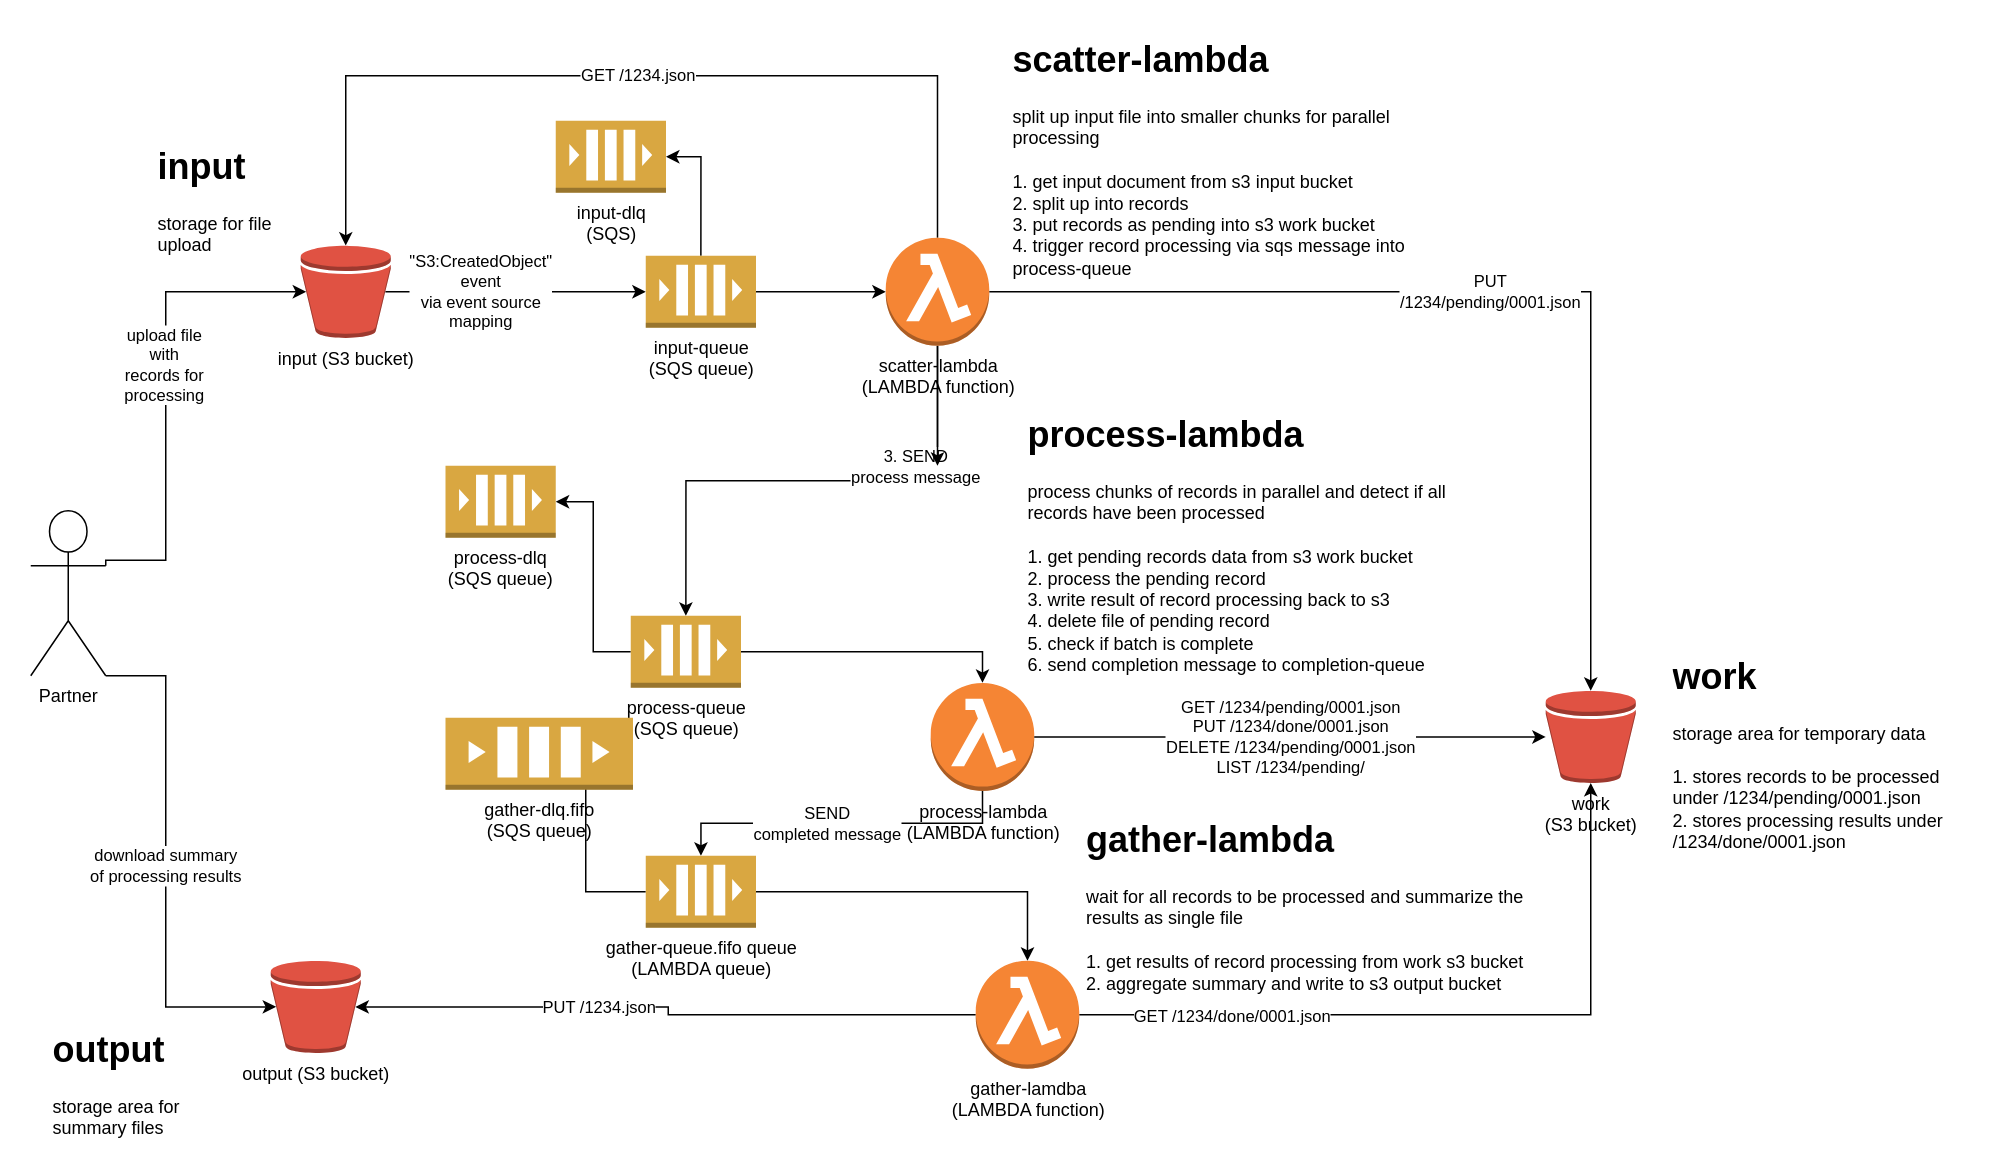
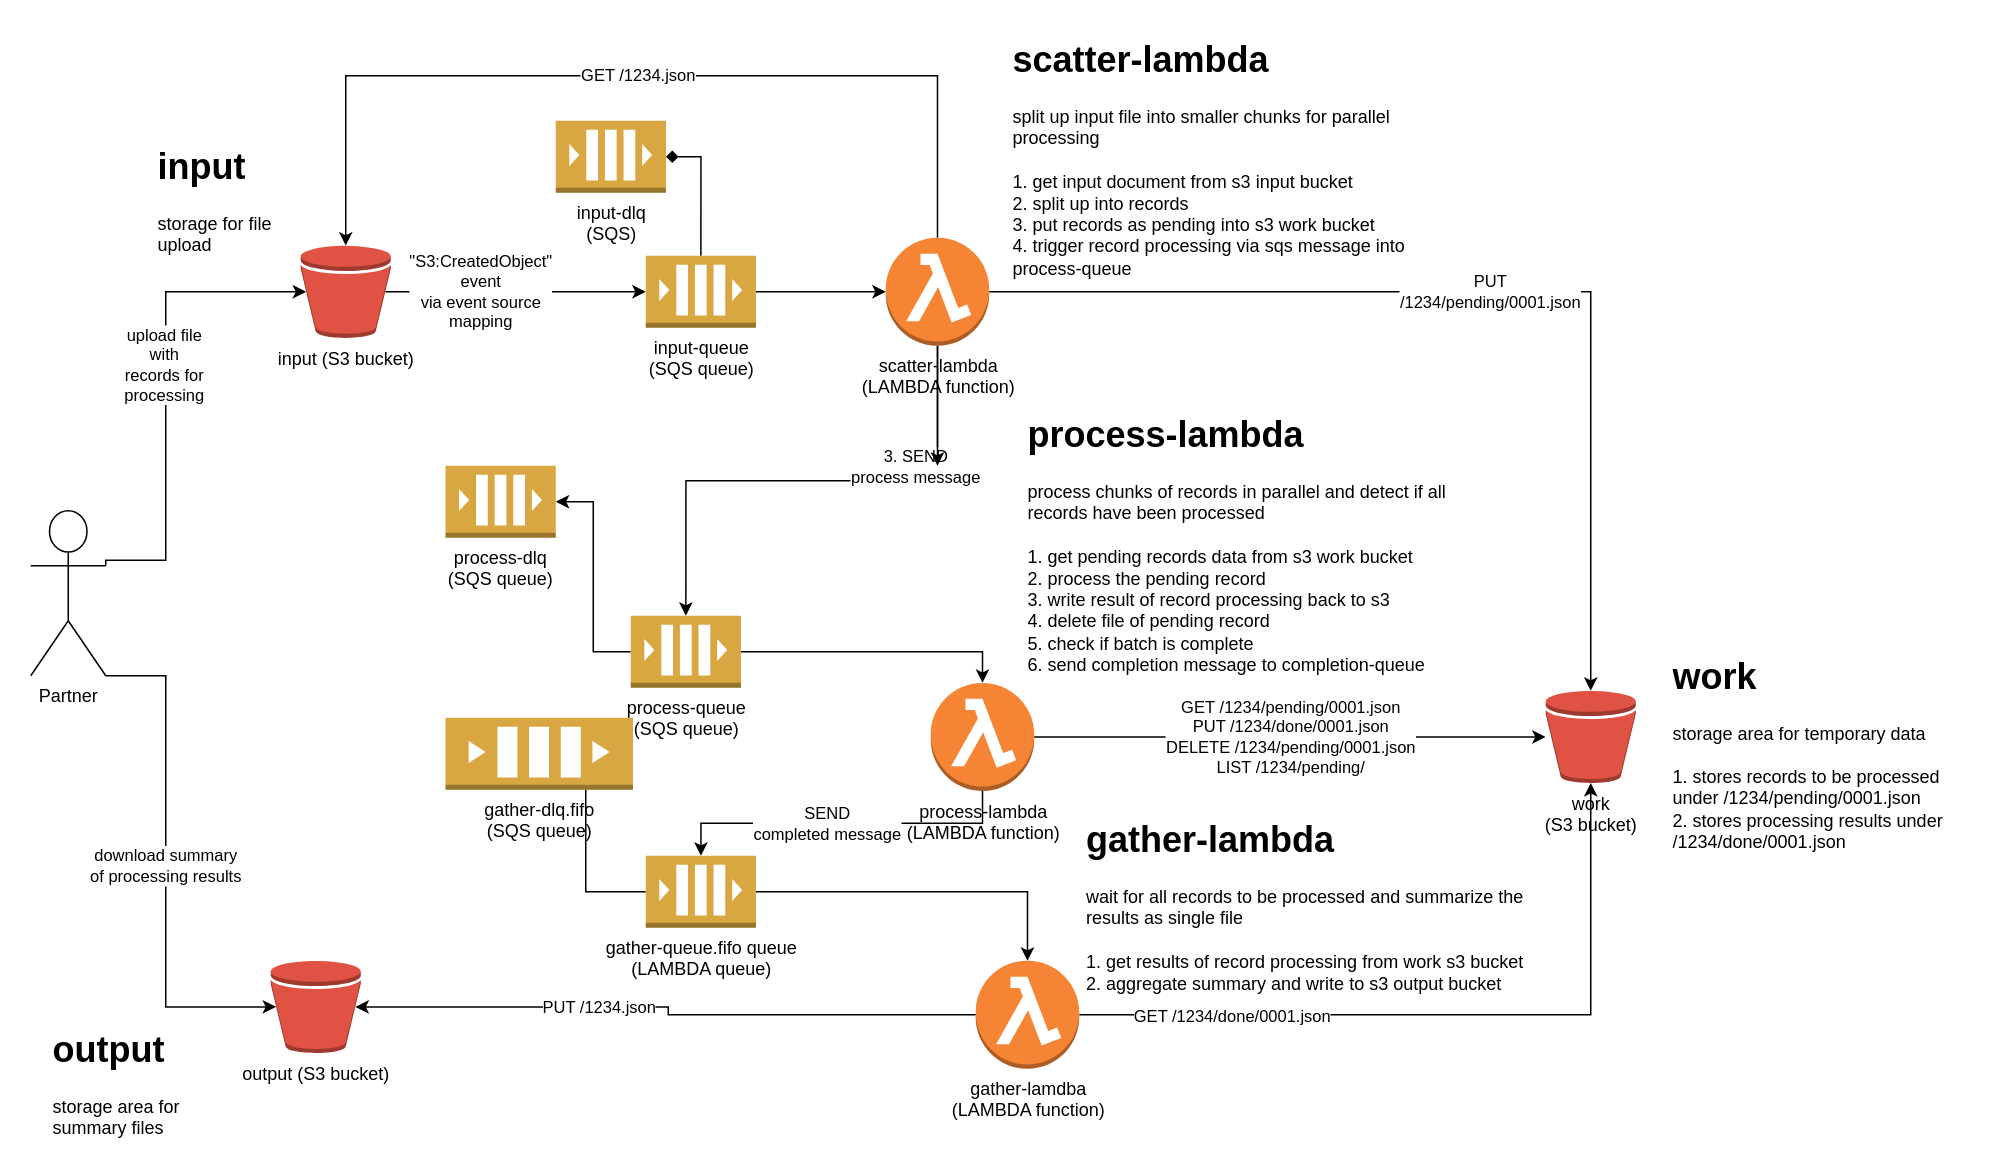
  <mxCell id="0" />
  <mxCell id="1" parent="0" />
  <mxCell id="2" value="&quot;S3:CreatedObject&quot;&lt;br&gt;event&lt;br&gt;via event source&lt;br&gt;mapping" style="edgeStyle=orthogonalEdgeStyle;rounded=0;orthogonalLoop=1;jettySize=auto;html=1;exitX=0.94;exitY=0.5;exitDx=0;exitDy=0;exitPerimeter=0;" parent="1" source="3" target="6" edge="1"><mxGeometry x="-0.267" relative="1" as="geometry"><mxPoint as="offset" /></mxGeometry></mxCell>
  <mxCell id="3" value="input (S3 bucket)" style="outlineConnect=0;dashed=0;verticalLabelPosition=bottom;verticalAlign=top;align=center;html=1;shape=mxgraph.aws3.bucket;fillColor=#E05243;gradientColor=none;" parent="1" vertex="1"><mxGeometry x="200" y="163.25" width="60" height="61.5" as="geometry" /></mxCell>
  <mxCell id="4" style="edgeStyle=orthogonalEdgeStyle;rounded=0;orthogonalLoop=1;jettySize=auto;html=1;exitX=1;exitY=0.5;exitDx=0;exitDy=0;exitPerimeter=0;entryX=0;entryY=0.5;entryDx=0;entryDy=0;entryPerimeter=0;" parent="1" source="6" target="23" edge="1"><mxGeometry relative="1" as="geometry" /></mxCell>
- <mxCell id="5" style="edgeStyle=orthogonalEdgeStyle;rounded=0;orthogonalLoop=1;jettySize=auto;html=1;exitX=0.5;exitY=0;exitDx=0;exitDy=0;exitPerimeter=0;entryX=1;entryY=0.5;entryDx=0;entryDy=0;entryPerimeter=0;" parent="1" source="6" target="33" edge="1"><mxGeometry relative="1" as="geometry" /></mxCell>
+ <mxCell id="5" style="edgeStyle=orthogonalEdgeStyle;rounded=0;orthogonalLoop=1;jettySize=auto;html=1;exitX=0.5;exitY=0;exitDx=0;exitDy=0;exitPerimeter=0;entryX=1;entryY=0.5;entryDx=0;entryDy=0;entryPerimeter=0;endArrow=diamond;" parent="1" source="6" target="33" edge="1"><mxGeometry relative="1" as="geometry" /></mxCell>
  <mxCell id="6" value="input-queue&lt;br&gt;(SQS queue)" style="outlineConnect=0;dashed=0;verticalLabelPosition=bottom;verticalAlign=top;align=center;html=1;shape=mxgraph.aws3.queue;fillColor=#D9A741;gradientColor=none;" parent="1" vertex="1"><mxGeometry x="430" y="170" width="73.5" height="48" as="geometry" /></mxCell>
  <mxCell id="7" style="edgeStyle=orthogonalEdgeStyle;rounded=0;orthogonalLoop=1;jettySize=auto;html=1;exitX=0.5;exitY=1;exitDx=0;exitDy=0;exitPerimeter=0;" parent="1" source="9" target="14" edge="1"><mxGeometry relative="1" as="geometry" /></mxCell>
  <mxCell id="8" value="SEND&lt;br&gt;completed message" style="edgeLabel;html=1;align=center;verticalAlign=middle;resizable=0;points=[];" parent="7" vertex="1" connectable="0"><mxGeometry x="-0.399" relative="1" as="geometry"><mxPoint x="-57.15" y="-0.4" as="offset" /></mxGeometry></mxCell>
  <mxCell id="9" value="process-lambda&lt;br&gt;(LAMBDA function)" style="outlineConnect=0;dashed=0;verticalLabelPosition=bottom;verticalAlign=top;align=center;html=1;shape=mxgraph.aws3.lambda_function;fillColor=#F58534;gradientColor=none;" parent="1" vertex="1"><mxGeometry x="620" y="454.75" width="69" height="72" as="geometry" /></mxCell>
  <mxCell id="10" value="work&lt;br&gt;(S3 bucket)" style="outlineConnect=0;dashed=0;verticalLabelPosition=bottom;verticalAlign=top;align=center;html=1;shape=mxgraph.aws3.bucket;fillColor=#E05243;gradientColor=none;" parent="1" vertex="1"><mxGeometry x="1030" y="460" width="60" height="61.5" as="geometry" /></mxCell>
  <mxCell id="11" value="output (S3 bucket)" style="outlineConnect=0;dashed=0;verticalLabelPosition=bottom;verticalAlign=top;align=center;html=1;shape=mxgraph.aws3.bucket;fillColor=#E05243;gradientColor=none;" parent="1" vertex="1"><mxGeometry x="180" y="640" width="60" height="61.5" as="geometry" /></mxCell>
  <mxCell id="12" style="edgeStyle=orthogonalEdgeStyle;rounded=0;orthogonalLoop=1;jettySize=auto;html=1;exitX=1;exitY=0.5;exitDx=0;exitDy=0;exitPerimeter=0;entryX=0.5;entryY=0;entryDx=0;entryDy=0;entryPerimeter=0;" parent="1" source="14" target="28" edge="1"><mxGeometry relative="1" as="geometry" /></mxCell>
  <mxCell id="13" style="edgeStyle=orthogonalEdgeStyle;rounded=0;orthogonalLoop=1;jettySize=auto;html=1;exitX=0;exitY=0.5;exitDx=0;exitDy=0;exitPerimeter=0;entryX=1;entryY=0.5;entryDx=0;entryDy=0;entryPerimeter=0;" parent="1" source="14" target="35" edge="1"><mxGeometry relative="1" as="geometry"><mxPoint x="370" y="524" as="targetPoint" /><Array as="points"><mxPoint x="390" y="594" /><mxPoint x="390" y="502" /></Array></mxGeometry></mxCell>
  <mxCell id="14" value="gather-queue.fifo queue&lt;br&gt;(LAMBDA queue)" style="outlineConnect=0;dashed=0;verticalLabelPosition=bottom;verticalAlign=top;align=center;html=1;shape=mxgraph.aws3.queue;fillColor=#D9A741;gradientColor=none;" parent="1" vertex="1"><mxGeometry x="430" y="570" width="73.5" height="48" as="geometry" /></mxCell>
  <mxCell id="15" style="edgeStyle=orthogonalEdgeStyle;rounded=0;orthogonalLoop=1;jettySize=auto;html=1;exitX=1;exitY=0.5;exitDx=0;exitDy=0;exitPerimeter=0;entryX=0.5;entryY=0;entryDx=0;entryDy=0;entryPerimeter=0;" parent="1" source="17" target="9" edge="1"><mxGeometry relative="1" as="geometry" /></mxCell>
  <mxCell id="16" style="edgeStyle=orthogonalEdgeStyle;rounded=0;orthogonalLoop=1;jettySize=auto;html=1;exitX=0;exitY=0.5;exitDx=0;exitDy=0;exitPerimeter=0;entryX=1;entryY=0.5;entryDx=0;entryDy=0;entryPerimeter=0;" parent="1" source="17" target="34" edge="1"><mxGeometry relative="1" as="geometry" /></mxCell>
  <mxCell id="17" value="process-queue&lt;br&gt;(SQS queue)" style="outlineConnect=0;dashed=0;verticalLabelPosition=bottom;verticalAlign=top;align=center;html=1;shape=mxgraph.aws3.queue;fillColor=#D9A741;gradientColor=none;" parent="1" vertex="1"><mxGeometry x="420" y="410" width="73.5" height="48" as="geometry" /></mxCell>
  <mxCell id="18" value="PUT&lt;br&gt;/1234/pending/0001.json" style="edgeStyle=orthogonalEdgeStyle;rounded=0;orthogonalLoop=1;jettySize=auto;html=1;exitX=1;exitY=0.5;exitDx=0;exitDy=0;exitPerimeter=0;entryX=0.5;entryY=0;entryDx=0;entryDy=0;entryPerimeter=0;" parent="1" source="23" target="10" edge="1"><mxGeometry relative="1" as="geometry" /></mxCell>
  <mxCell id="19" style="edgeStyle=orthogonalEdgeStyle;rounded=0;orthogonalLoop=1;jettySize=auto;html=1;exitX=0.5;exitY=1;exitDx=0;exitDy=0;exitPerimeter=0;entryX=0.5;entryY=0;entryDx=0;entryDy=0;entryPerimeter=0;" parent="1" source="23" target="17" edge="1"><mxGeometry relative="1" as="geometry" /></mxCell>
  <mxCell id="20" value="3. SEND&lt;br&gt;process message" style="edgeLabel;html=1;align=center;verticalAlign=middle;resizable=0;points=[];" parent="19" vertex="1" connectable="0"><mxGeometry x="-0.542" y="-15" relative="1" as="geometry"><mxPoint as="offset" /></mxGeometry></mxCell>
  <mxCell id="21" value="GET /1234.json" style="edgeStyle=orthogonalEdgeStyle;rounded=0;orthogonalLoop=1;jettySize=auto;html=1;exitX=0.5;exitY=0;exitDx=0;exitDy=0;exitPerimeter=0;entryX=0.5;entryY=0;entryDx=0;entryDy=0;entryPerimeter=0;" parent="1" source="23" target="3" edge="1"><mxGeometry relative="1" as="geometry"><Array as="points"><mxPoint x="625" y="50" /><mxPoint x="230" y="50" /></Array></mxGeometry></mxCell>
  <mxCell id="22" value="" style="edgeStyle=orthogonalEdgeStyle;rounded=0;orthogonalLoop=1;jettySize=auto;html=1;" parent="1" source="23" edge="1"><mxGeometry relative="1" as="geometry"><mxPoint x="624.5" y="310" as="targetPoint" /></mxGeometry></mxCell>
  <mxCell id="23" value="scatter-lambda&lt;br&gt;(LAMBDA function)" style="outlineConnect=0;dashed=0;verticalLabelPosition=bottom;verticalAlign=top;align=center;html=1;shape=mxgraph.aws3.lambda_function;fillColor=#F58534;gradientColor=none;" parent="1" vertex="1"><mxGeometry x="590" y="158" width="69" height="72" as="geometry" /></mxCell>
  <mxCell id="24" style="edgeStyle=orthogonalEdgeStyle;rounded=0;orthogonalLoop=1;jettySize=auto;html=1;exitX=1;exitY=0.5;exitDx=0;exitDy=0;exitPerimeter=0;entryX=0.5;entryY=1;entryDx=0;entryDy=0;entryPerimeter=0;" parent="1" source="28" target="10" edge="1"><mxGeometry relative="1" as="geometry" /></mxCell>
  <mxCell id="25" value="GET /1234/done/0001.json" style="edgeLabel;html=1;align=center;verticalAlign=middle;resizable=0;points=[];" parent="24" vertex="1" connectable="0"><mxGeometry x="-0.593" relative="1" as="geometry"><mxPoint as="offset" /></mxGeometry></mxCell>
  <mxCell id="26" style="edgeStyle=orthogonalEdgeStyle;rounded=0;orthogonalLoop=1;jettySize=auto;html=1;exitX=0;exitY=0.5;exitDx=0;exitDy=0;exitPerimeter=0;entryX=0.94;entryY=0.5;entryDx=0;entryDy=0;entryPerimeter=0;" parent="1" source="28" target="11" edge="1"><mxGeometry relative="1" as="geometry" /></mxCell>
  <mxCell id="27" value="PUT /1234.json" style="edgeLabel;html=1;align=center;verticalAlign=middle;resizable=0;points=[];" parent="26" vertex="1" connectable="0"><mxGeometry x="0.228" relative="1" as="geometry"><mxPoint as="offset" /></mxGeometry></mxCell>
  <mxCell id="28" value="gather-lamdba&lt;br&gt;(LAMBDA function)" style="outlineConnect=0;dashed=0;verticalLabelPosition=bottom;verticalAlign=top;align=center;html=1;shape=mxgraph.aws3.lambda_function;fillColor=#F58534;gradientColor=none;" parent="1" vertex="1"><mxGeometry x="650" y="640" width="69" height="72" as="geometry" /></mxCell>
  <mxCell id="29" style="edgeStyle=orthogonalEdgeStyle;rounded=0;orthogonalLoop=1;jettySize=auto;html=1;entryX=0.06;entryY=0.5;entryDx=0;entryDy=0;entryPerimeter=0;exitX=1;exitY=0.333;exitDx=0;exitDy=0;exitPerimeter=0;" parent="1" source="32" target="3" edge="1"><mxGeometry relative="1" as="geometry"><Array as="points"><mxPoint x="70" y="373" /><mxPoint y="373" x="110" /><mxPoint y="194" x="110" /></Array></mxGeometry></mxCell>
  <mxCell id="30" value="upload file&lt;br&gt;with&lt;br&gt;records for&lt;br&gt;processing" style="edgeLabel;html=1;align=center;verticalAlign=middle;resizable=0;points=[];" parent="29" vertex="1" connectable="0"><mxGeometry x="0.1" y="2" relative="1" as="geometry"><mxPoint as="offset" /></mxGeometry></mxCell>
  <mxCell id="31" value="download summary&lt;br&gt;of processing results" style="edgeStyle=orthogonalEdgeStyle;rounded=0;orthogonalLoop=1;jettySize=auto;html=1;entryX=0.06;entryY=0.5;entryDx=0;entryDy=0;entryPerimeter=0;exitX=1;exitY=1;exitDx=0;exitDy=0;exitPerimeter=0;" parent="1" source="32" target="11" edge="1"><mxGeometry relative="1" as="geometry"><mxPoint x="215" y="580" as="sourcePoint" /><Array as="points"><mxPoint y="450" x="110" /><mxPoint y="671" x="110" /></Array></mxGeometry></mxCell>
  <mxCell id="32" value="Partner" style="shape=umlActor;verticalLabelPosition=bottom;labelBackgroundColor=#ffffff;verticalAlign=top;html=1;outlineConnect=0;" parent="1" vertex="1"><mxGeometry x="20" y="340" width="50" height="110" as="geometry" /></mxCell>
  <mxCell id="33" value="input-dlq&lt;br&gt;(SQS)" style="outlineConnect=0;dashed=0;verticalLabelPosition=bottom;verticalAlign=top;align=center;html=1;shape=mxgraph.aws3.queue;fillColor=#D9A741;gradientColor=none;" parent="1" vertex="1"><mxGeometry x="370" y="80" width="73.5" height="48" as="geometry" /></mxCell>
  <mxCell id="34" value="process-dlq&lt;br&gt;(SQS queue)" style="outlineConnect=0;dashed=0;verticalLabelPosition=bottom;verticalAlign=top;align=center;html=1;shape=mxgraph.aws3.queue;fillColor=#D9A741;gradientColor=none;" parent="1" vertex="1"><mxGeometry x="296.5" y="310" width="73.5" height="48" as="geometry" /></mxCell>
  <mxCell id="35" value="gather-dlq.fifo&lt;br&gt;(SQS queue)" style="outlineConnect=0;dashed=0;verticalLabelPosition=bottom;verticalAlign=top;align=center;html=1;shape=mxgraph.aws3.queue;fillColor=#D9A741;gradientColor=none;" parent="1" vertex="1"><mxGeometry x="296.5" y="478" width="125" height="48" as="geometry" /></mxCell>
  <mxCell id="36" value="GET&amp;nbsp;/1234/pending/0001.json&lt;br&gt;PUT /1234/done/0001.json&lt;br&gt;DELETE /1234/pending/0001.json&lt;br&gt;LIST /1234/pending/" style="edgeStyle=orthogonalEdgeStyle;rounded=0;orthogonalLoop=1;jettySize=auto;html=1;exitX=1;exitY=0.5;exitDx=0;exitDy=0;exitPerimeter=0;" parent="1" source="9" target="10" edge="1"><mxGeometry relative="1" as="geometry"><mxPoint x="688.995" y="475.19" as="sourcePoint" /><mxPoint x="893.6" y="498.75" as="targetPoint" /></mxGeometry></mxCell>
  <mxCell id="37" value="&lt;h1&gt;scatter-lambda&lt;/h1&gt;&lt;div&gt;split up input file into smaller chunks for parallel processing&lt;br&gt;&lt;br&gt;&lt;/div&gt;&lt;div&gt;1. get input document from s3 input bucket&lt;br&gt;2. split up into records&lt;br&gt;3. put records as pending into s3 work bucket&lt;br&gt;4. trigger record&amp;nbsp;&lt;span&gt;processing via sqs message into process-queue&lt;/span&gt;&lt;/div&gt;" style="text;html=1;strokeColor=none;fillColor=none;spacing=5;spacingTop=-20;whiteSpace=wrap;overflow=hidden;rounded=0;" parent="1" vertex="1"><mxGeometry x="670" y="20" width="310" height="180" as="geometry" /></mxCell>
  <mxCell id="38" value="&lt;h1&gt;process-lambda&lt;/h1&gt;&lt;div&gt;process chunks of records in parallel and detect if all records have been processed&lt;br&gt;&lt;br&gt;&lt;/div&gt;&lt;div&gt;1. get pending records data from s3 work bucket&lt;/div&gt;&lt;div&gt;2. process the pending record&lt;br&gt;3. write result of record processing back to s3&lt;br&gt;4. delete file of pending record&lt;br&gt;5. check if batch is complete&lt;br&gt;6. send completion message to completion-queue&lt;br&gt;&lt;/div&gt;" style="text;html=1;strokeColor=none;fillColor=none;spacing=5;spacingTop=-20;whiteSpace=wrap;overflow=hidden;rounded=0;" parent="1" vertex="1"><mxGeometry x="680" y="270" width="310" height="190" as="geometry" /></mxCell>
  <mxCell id="39" value="&lt;h1&gt;gather-lambda&lt;br&gt;&lt;/h1&gt;&lt;div&gt;wait for all records to be processed and summarize the results as single file&lt;/div&gt;&lt;div&gt;&lt;br&gt;&lt;/div&gt;&lt;div&gt;1. get results of record processing from work s3 bucket&lt;br&gt;2. aggregate summary and write to s3 output bucket&lt;/div&gt;" style="text;html=1;strokeColor=none;fillColor=none;spacing=5;spacingTop=-20;whiteSpace=wrap;overflow=hidden;rounded=0;" parent="1" vertex="1"><mxGeometry x="719" y="540" width="301" height="152" as="geometry" /></mxCell>
  <mxCell id="40" value="&lt;h1&gt;work&lt;/h1&gt;&lt;div&gt;storage area for temporary data&lt;/div&gt;&lt;div&gt;&lt;br&gt;&lt;/div&gt;&lt;div&gt;1. stores records to be processed under /1234/pending/0001.json&lt;/div&gt;&lt;div&gt;&lt;span&gt;2. stores processing results under /1234/done/0001.json&lt;/span&gt;&lt;/div&gt;" style="text;html=1;strokeColor=none;fillColor=none;spacing=5;spacingTop=-20;whiteSpace=wrap;overflow=hidden;rounded=0;" vertex="1" parent="1"><mxGeometry x="1110" y="430.75" width="210" height="149.25" as="geometry" /></mxCell>
  <mxCell id="41" value="&lt;h1&gt;output&lt;/h1&gt;&lt;div&gt;storage area for summary files&lt;/div&gt;" style="text;html=1;strokeColor=none;fillColor=none;spacing=5;spacingTop=-20;whiteSpace=wrap;overflow=hidden;rounded=0;" vertex="1" parent="1"><mxGeometry x="30" y="680" width="120" height="80" as="geometry" /></mxCell>
  <mxCell id="42" value="&lt;h1&gt;input&lt;/h1&gt;&lt;div&gt;storage for file upload&lt;/div&gt;" style="text;html=1;strokeColor=none;fillColor=none;spacing=5;spacingTop=-20;whiteSpace=wrap;overflow=hidden;rounded=0;" vertex="1" parent="1"><mxGeometry x="100" y="91.25" width="120" height="78.75" as="geometry" /></mxCell>
